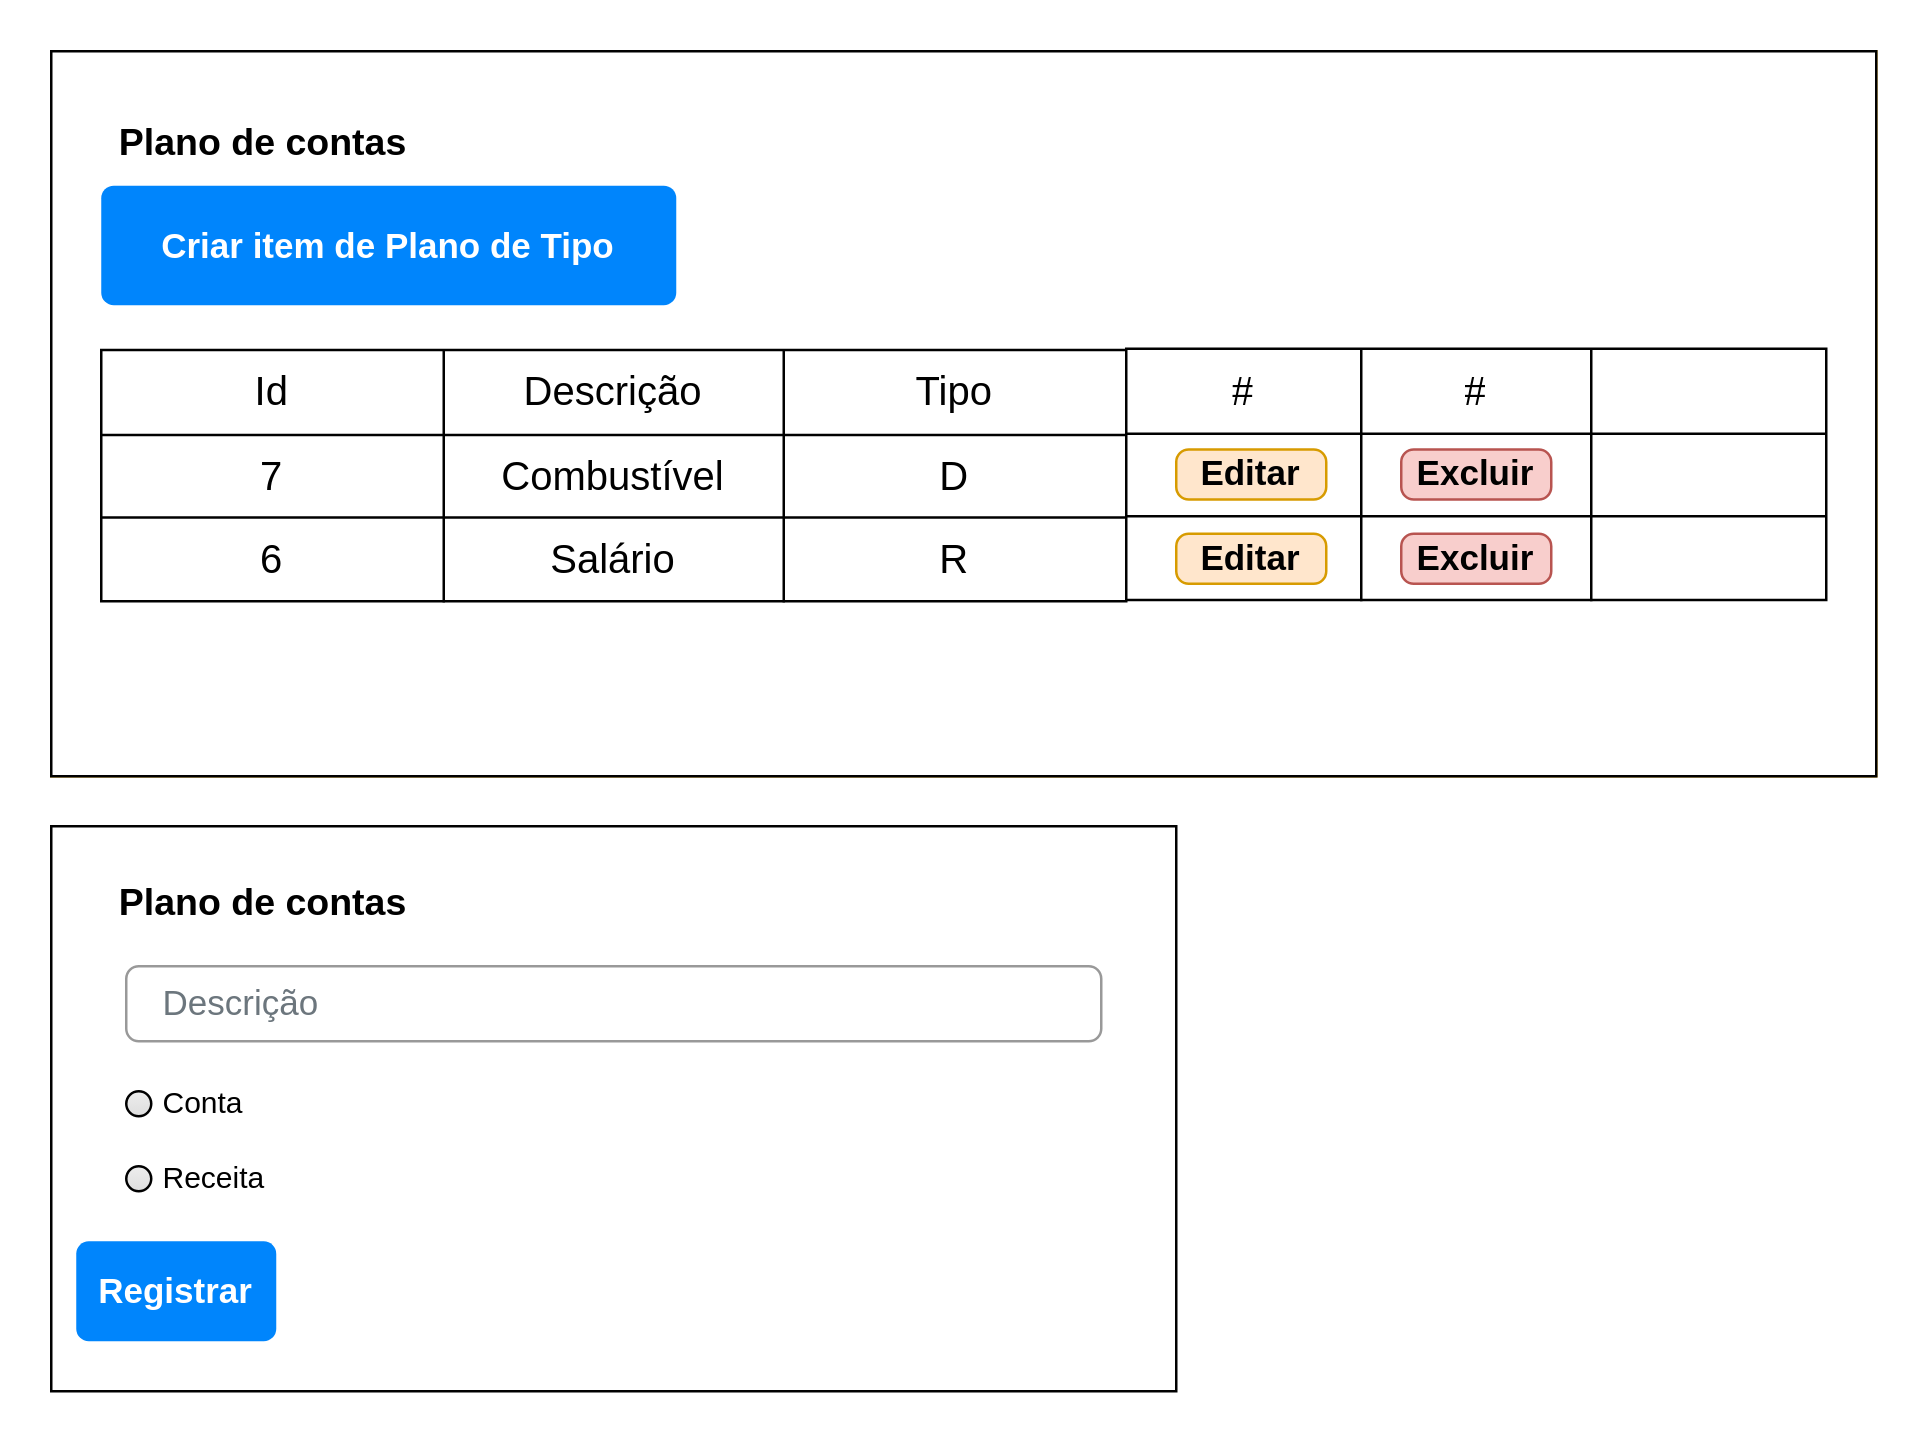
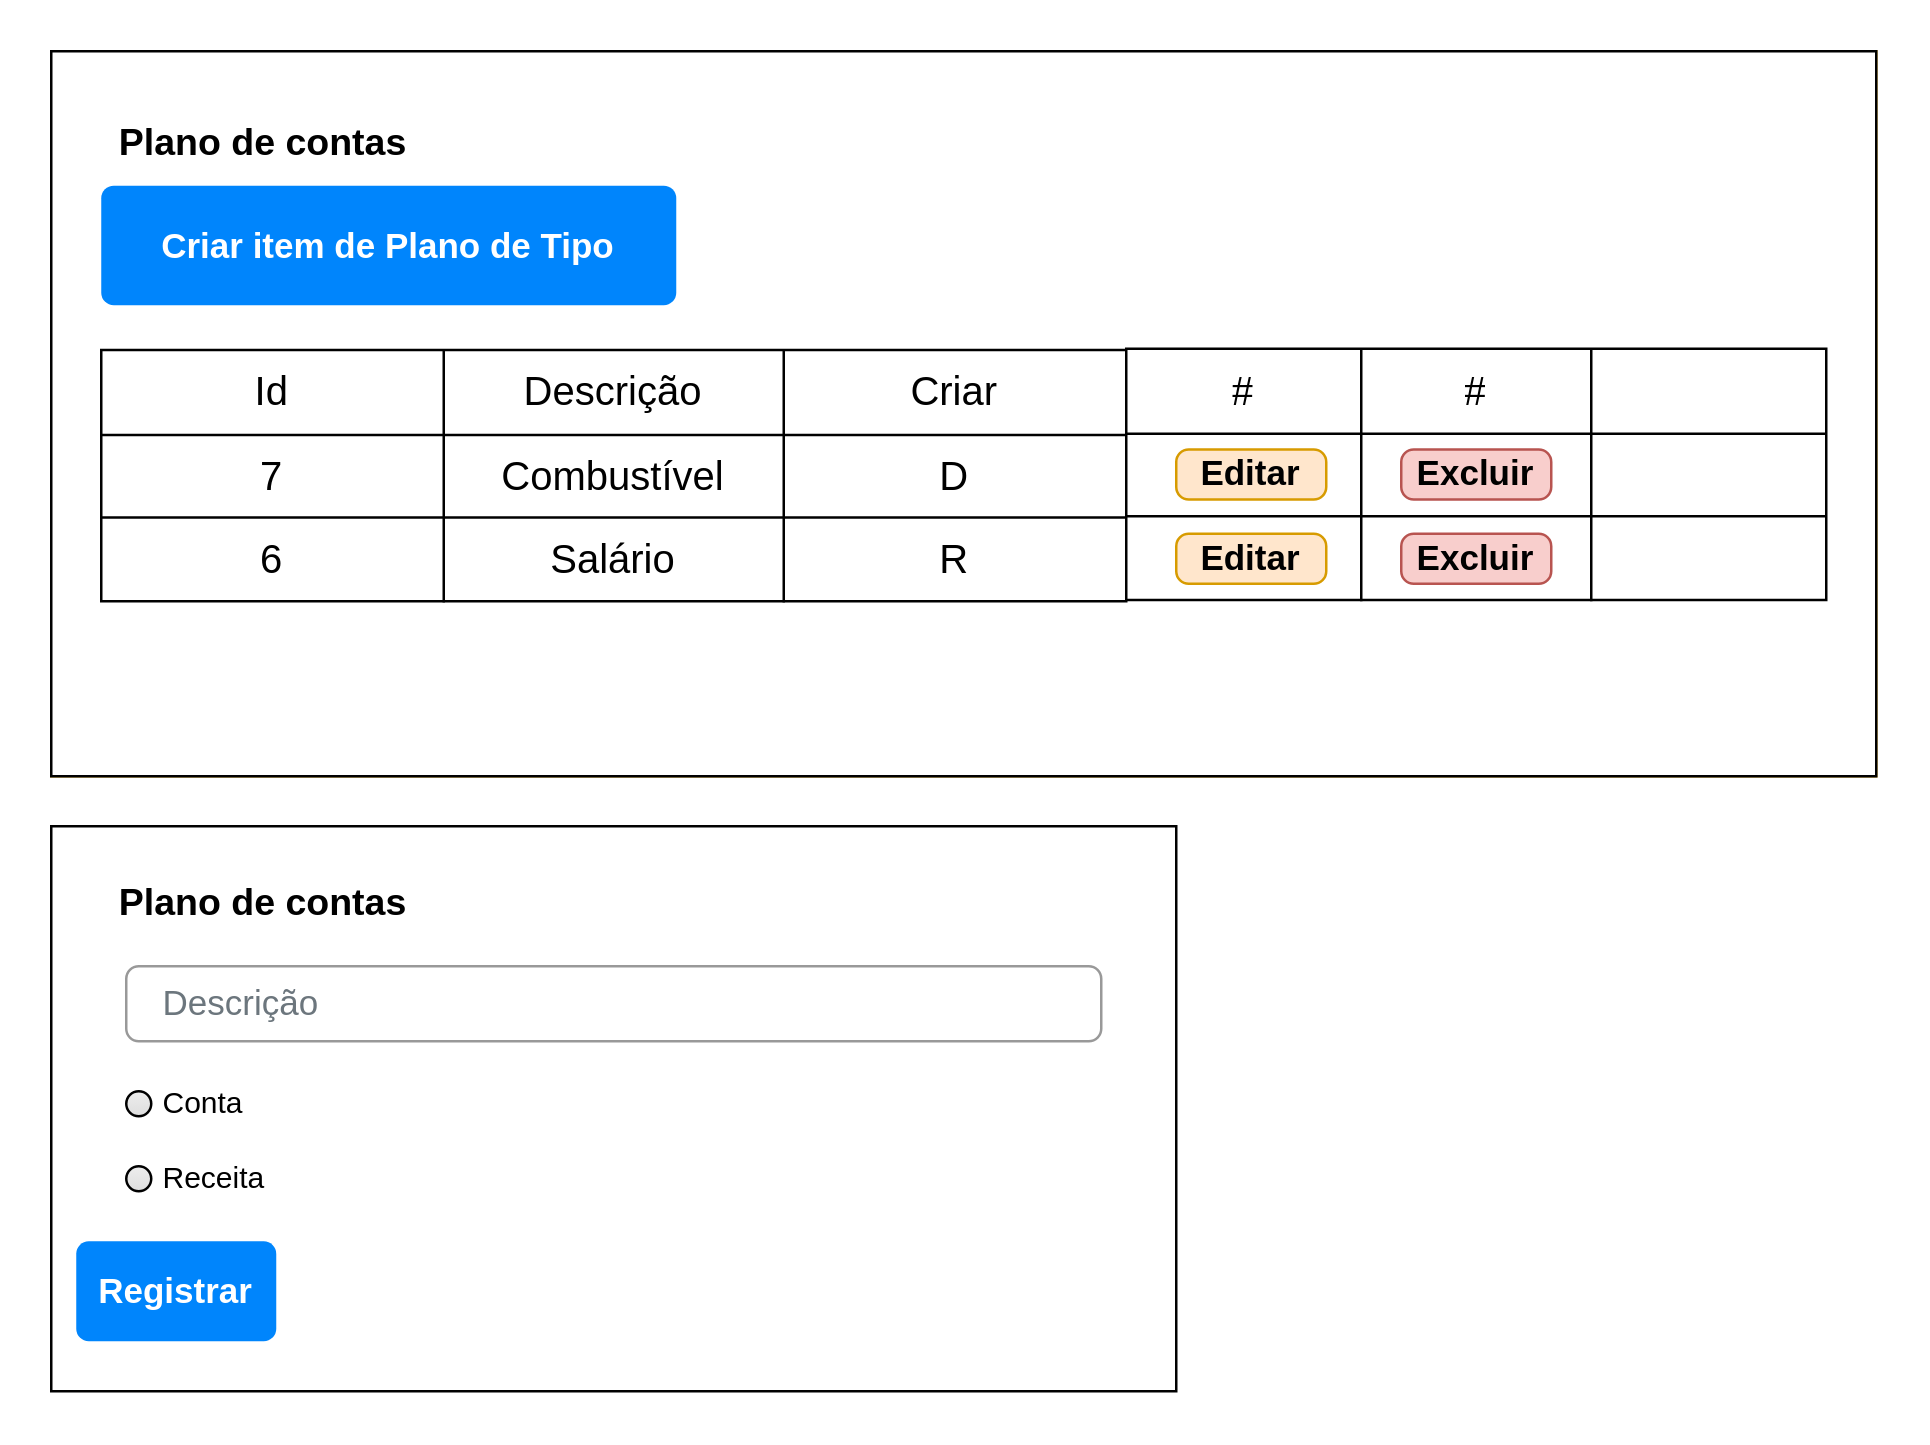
  <mxCell id="0" />
  <mxCell id="1" parent="0" />
  <mxCell id="2" value="" style="group;fillColor=#ffe6cc;strokeColor=#d79b00;" vertex="1" connectable="0" parent="1"><mxGeometry x="20" y="20" width="730" height="290" as="geometry" /></mxCell>
  <mxCell id="3" value="" style="rounded=0;whiteSpace=wrap;html=1;" vertex="1" parent="2"><mxGeometry width="730" height="290" as="geometry" /></mxCell>
  <mxCell id="4" value="Plano de contas" style="text;html=1;strokeColor=none;fillColor=none;align=center;verticalAlign=middle;whiteSpace=wrap;rounded=0;fontStyle=1;fontSize=15;" vertex="1" parent="2"><mxGeometry x="10" y="17.92" width="150" height="35.841" as="geometry" /></mxCell>
  <mxCell id="5" value="Criar item de Plano de Tipo" style="html=1;shadow=0;dashed=0;shape=mxgraph.bootstrap.rrect;rSize=5;strokeColor=none;strokeWidth=1;fillColor=#0085FC;fontColor=#FFFFFF;whiteSpace=wrap;align=center;verticalAlign=middle;spacingLeft=0;fontStyle=1;fontSize=14;spacing=5;" vertex="1" parent="2"><mxGeometry x="20" y="53.761" width="230" height="47.788" as="geometry" /></mxCell>
  <mxCell id="6" value="" style="shape=table;startSize=0;container=1;collapsible=0;childLayout=tableLayout;fontSize=16;" vertex="1" parent="2"><mxGeometry x="20" y="119.47" width="410" height="100.53" as="geometry" /></mxCell>
  <mxCell id="7" value="" style="shape=tableRow;horizontal=0;startSize=0;swimlaneHead=0;swimlaneBody=0;strokeColor=inherit;top=0;left=0;bottom=0;right=0;collapsible=0;dropTarget=0;fillColor=none;points=[[0,0.5],[1,0.5]];portConstraint=eastwest;fontSize=16;" vertex="1" parent="6"><mxGeometry width="410" height="34" as="geometry" /></mxCell>
  <mxCell id="8" value="Id" style="shape=partialRectangle;html=1;whiteSpace=wrap;connectable=0;strokeColor=inherit;overflow=hidden;fillColor=none;top=0;left=0;bottom=0;right=0;pointerEvents=1;fontSize=16;" vertex="1" parent="7"><mxGeometry width="137" height="34" as="geometry"><mxRectangle width="137" height="34" as="alternateBounds" /></mxGeometry></mxCell>
  <mxCell id="9" value="Descrição" style="shape=partialRectangle;html=1;whiteSpace=wrap;connectable=0;strokeColor=inherit;overflow=hidden;fillColor=none;top=0;left=0;bottom=0;right=0;pointerEvents=1;fontSize=16;" vertex="1" parent="7"><mxGeometry x="137" width="136" height="34" as="geometry"><mxRectangle width="136" height="34" as="alternateBounds" /></mxGeometry></mxCell>
- <mxCell id="10" value="Tipo" style="shape=partialRectangle;html=1;whiteSpace=wrap;connectable=0;strokeColor=inherit;overflow=hidden;fillColor=none;top=0;left=0;bottom=0;right=0;pointerEvents=1;fontSize=16;" vertex="1" parent="7"><mxGeometry x="273" width="137" height="34" as="geometry"><mxRectangle width="137" height="34" as="alternateBounds" /></mxGeometry></mxCell>
+ <mxCell id="10" value="Criar" style="shape=partialRectangle;html=1;whiteSpace=wrap;connectable=0;strokeColor=inherit;overflow=hidden;fillColor=none;top=0;left=0;bottom=0;right=0;pointerEvents=1;fontSize=16;" vertex="1" parent="7"><mxGeometry x="273" width="137" height="34" as="geometry"><mxRectangle width="137" height="34" as="alternateBounds" /></mxGeometry></mxCell>
  <mxCell id="11" value="" style="shape=tableRow;horizontal=0;startSize=0;swimlaneHead=0;swimlaneBody=0;strokeColor=inherit;top=0;left=0;bottom=0;right=0;collapsible=0;dropTarget=0;fillColor=none;points=[[0,0.5],[1,0.5]];portConstraint=eastwest;fontSize=16;" vertex="1" parent="6"><mxGeometry y="34" width="410" height="33" as="geometry" /></mxCell>
  <mxCell id="12" value="7" style="shape=partialRectangle;html=1;whiteSpace=wrap;connectable=0;strokeColor=inherit;overflow=hidden;fillColor=none;top=0;left=0;bottom=0;right=0;pointerEvents=1;fontSize=16;" vertex="1" parent="11"><mxGeometry width="137" height="33" as="geometry"><mxRectangle width="137" height="33" as="alternateBounds" /></mxGeometry></mxCell>
  <mxCell id="13" value="Combustível" style="shape=partialRectangle;html=1;whiteSpace=wrap;connectable=0;strokeColor=inherit;overflow=hidden;fillColor=none;top=0;left=0;bottom=0;right=0;pointerEvents=1;fontSize=16;" vertex="1" parent="11"><mxGeometry x="137" width="136" height="33" as="geometry"><mxRectangle width="136" height="33" as="alternateBounds" /></mxGeometry></mxCell>
  <mxCell id="14" value="D" style="shape=partialRectangle;html=1;whiteSpace=wrap;connectable=0;strokeColor=inherit;overflow=hidden;fillColor=none;top=0;left=0;bottom=0;right=0;pointerEvents=1;fontSize=16;" vertex="1" parent="11"><mxGeometry x="273" width="137" height="33" as="geometry"><mxRectangle width="137" height="33" as="alternateBounds" /></mxGeometry></mxCell>
  <mxCell id="15" value="" style="shape=tableRow;horizontal=0;startSize=0;swimlaneHead=0;swimlaneBody=0;strokeColor=inherit;top=0;left=0;bottom=0;right=0;collapsible=0;dropTarget=0;fillColor=none;points=[[0,0.5],[1,0.5]];portConstraint=eastwest;fontSize=16;" vertex="1" parent="6"><mxGeometry y="67" width="410" height="34" as="geometry" /></mxCell>
  <mxCell id="16" value="6" style="shape=partialRectangle;html=1;whiteSpace=wrap;connectable=0;strokeColor=inherit;overflow=hidden;fillColor=none;top=0;left=0;bottom=0;right=0;pointerEvents=1;fontSize=16;" vertex="1" parent="15"><mxGeometry width="137" height="34" as="geometry"><mxRectangle width="137" height="34" as="alternateBounds" /></mxGeometry></mxCell>
  <mxCell id="17" value="Salário" style="shape=partialRectangle;html=1;whiteSpace=wrap;connectable=0;strokeColor=inherit;overflow=hidden;fillColor=none;top=0;left=0;bottom=0;right=0;pointerEvents=1;fontSize=16;" vertex="1" parent="15"><mxGeometry x="137" width="136" height="34" as="geometry"><mxRectangle width="136" height="34" as="alternateBounds" /></mxGeometry></mxCell>
  <mxCell id="18" value="R" style="shape=partialRectangle;html=1;whiteSpace=wrap;connectable=0;strokeColor=inherit;overflow=hidden;fillColor=none;top=0;left=0;bottom=0;right=0;pointerEvents=1;fontSize=16;" vertex="1" parent="15"><mxGeometry x="273" width="137" height="34" as="geometry"><mxRectangle width="137" height="34" as="alternateBounds" /></mxGeometry></mxCell>
  <mxCell id="19" value="" style="shape=table;startSize=0;container=1;collapsible=0;childLayout=tableLayout;fontSize=16;" vertex="1" parent="1"><mxGeometry x="450" y="139" width="280" height="100.53" as="geometry" /></mxCell>
  <mxCell id="20" value="" style="shape=tableRow;horizontal=0;startSize=0;swimlaneHead=0;swimlaneBody=0;strokeColor=inherit;top=0;left=0;bottom=0;right=0;collapsible=0;dropTarget=0;fillColor=none;points=[[0,0.5],[1,0.5]];portConstraint=eastwest;fontSize=16;" vertex="1" parent="19"><mxGeometry width="280" height="34" as="geometry" /></mxCell>
  <mxCell id="21" value="#" style="shape=partialRectangle;html=1;whiteSpace=wrap;connectable=0;strokeColor=inherit;overflow=hidden;fillColor=none;top=0;left=0;bottom=0;right=0;pointerEvents=1;fontSize=16;" vertex="1" parent="20"><mxGeometry width="94" height="34" as="geometry"><mxRectangle width="94" height="34" as="alternateBounds" /></mxGeometry></mxCell>
  <mxCell id="22" value="#" style="shape=partialRectangle;html=1;whiteSpace=wrap;connectable=0;strokeColor=inherit;overflow=hidden;fillColor=none;top=0;left=0;bottom=0;right=0;pointerEvents=1;fontSize=16;" vertex="1" parent="20"><mxGeometry x="94" width="92" height="34" as="geometry"><mxRectangle width="92" height="34" as="alternateBounds" /></mxGeometry></mxCell>
  <mxCell id="23" value="" style="shape=partialRectangle;html=1;whiteSpace=wrap;connectable=0;strokeColor=inherit;overflow=hidden;fillColor=none;top=0;left=0;bottom=0;right=0;pointerEvents=1;fontSize=16;" vertex="1" parent="20"><mxGeometry x="186" width="94" height="34" as="geometry"><mxRectangle width="94" height="34" as="alternateBounds" /></mxGeometry></mxCell>
  <mxCell id="24" value="" style="shape=tableRow;horizontal=0;startSize=0;swimlaneHead=0;swimlaneBody=0;strokeColor=inherit;top=0;left=0;bottom=0;right=0;collapsible=0;dropTarget=0;fillColor=none;points=[[0,0.5],[1,0.5]];portConstraint=eastwest;fontSize=16;" vertex="1" parent="19"><mxGeometry y="34" width="280" height="33" as="geometry" /></mxCell>
  <mxCell id="25" value="" style="shape=partialRectangle;html=1;whiteSpace=wrap;connectable=0;strokeColor=inherit;overflow=hidden;fillColor=none;top=0;left=0;bottom=0;right=0;pointerEvents=1;fontSize=16;" vertex="1" parent="24"><mxGeometry width="94" height="33" as="geometry"><mxRectangle width="94" height="33" as="alternateBounds" /></mxGeometry></mxCell>
  <mxCell id="26" value="" style="shape=partialRectangle;html=1;whiteSpace=wrap;connectable=0;strokeColor=inherit;overflow=hidden;fillColor=none;top=0;left=0;bottom=0;right=0;pointerEvents=1;fontSize=16;" vertex="1" parent="24"><mxGeometry x="94" width="92" height="33" as="geometry"><mxRectangle width="92" height="33" as="alternateBounds" /></mxGeometry></mxCell>
  <mxCell id="27" value="" style="shape=partialRectangle;html=1;whiteSpace=wrap;connectable=0;strokeColor=inherit;overflow=hidden;fillColor=none;top=0;left=0;bottom=0;right=0;pointerEvents=1;fontSize=16;" vertex="1" parent="24"><mxGeometry x="186" width="94" height="33" as="geometry"><mxRectangle width="94" height="33" as="alternateBounds" /></mxGeometry></mxCell>
  <mxCell id="28" value="" style="shape=tableRow;horizontal=0;startSize=0;swimlaneHead=0;swimlaneBody=0;strokeColor=inherit;top=0;left=0;bottom=0;right=0;collapsible=0;dropTarget=0;fillColor=none;points=[[0,0.5],[1,0.5]];portConstraint=eastwest;fontSize=16;" vertex="1" parent="19"><mxGeometry y="67" width="280" height="34" as="geometry" /></mxCell>
  <mxCell id="29" value="" style="shape=partialRectangle;html=1;whiteSpace=wrap;connectable=0;strokeColor=inherit;overflow=hidden;fillColor=none;top=0;left=0;bottom=0;right=0;pointerEvents=1;fontSize=16;" vertex="1" parent="28"><mxGeometry width="94" height="34" as="geometry"><mxRectangle width="94" height="34" as="alternateBounds" /></mxGeometry></mxCell>
  <mxCell id="30" value="" style="shape=partialRectangle;html=1;whiteSpace=wrap;connectable=0;strokeColor=inherit;overflow=hidden;fillColor=none;top=0;left=0;bottom=0;right=0;pointerEvents=1;fontSize=16;" vertex="1" parent="28"><mxGeometry x="94" width="92" height="34" as="geometry"><mxRectangle width="92" height="34" as="alternateBounds" /></mxGeometry></mxCell>
  <mxCell id="31" value="" style="shape=partialRectangle;html=1;whiteSpace=wrap;connectable=0;strokeColor=inherit;overflow=hidden;fillColor=none;top=0;left=0;bottom=0;right=0;pointerEvents=1;fontSize=16;" vertex="1" parent="28"><mxGeometry x="186" width="94" height="34" as="geometry"><mxRectangle width="94" height="34" as="alternateBounds" /></mxGeometry></mxCell>
  <mxCell id="32" value="" style="group" vertex="1" connectable="0" parent="1"><mxGeometry x="20" y="330" width="450" height="226" as="geometry" /></mxCell>
  <mxCell id="33" value="" style="rounded=0;whiteSpace=wrap;html=1;" vertex="1" parent="32"><mxGeometry width="450" height="226" as="geometry" /></mxCell>
  <mxCell id="34" value="Plano de contas" style="text;html=1;strokeColor=none;fillColor=none;align=center;verticalAlign=middle;whiteSpace=wrap;rounded=0;fontStyle=1;fontSize=15;" vertex="1" parent="32"><mxGeometry x="10" y="15" width="150" height="30" as="geometry" /></mxCell>
  <mxCell id="35" value="Conta" style="html=1;shadow=0;dashed=0;shape=mxgraph.bootstrap.radioButton2;labelPosition=right;verticalLabelPosition=middle;align=left;verticalAlign=middle;gradientColor=#DEDEDE;fillColor=#EDEDED;checked=0;spacing=5;checkedFill=#0085FC;checkedStroke=#ffffff;" vertex="1" parent="32"><mxGeometry x="30" y="106" width="10" height="10" as="geometry" /></mxCell>
  <mxCell id="36" value="Receita" style="html=1;shadow=0;dashed=0;shape=mxgraph.bootstrap.radioButton2;labelPosition=right;verticalLabelPosition=middle;align=left;verticalAlign=middle;gradientColor=#DEDEDE;fillColor=#EDEDED;checked=0;spacing=5;checkedFill=#0085FC;checkedStroke=#ffffff;" vertex="1" parent="32"><mxGeometry x="30" y="136" width="10" height="10" as="geometry" /></mxCell>
  <mxCell id="37" value="Registrar" style="html=1;shadow=0;dashed=0;shape=mxgraph.bootstrap.rrect;rSize=5;strokeColor=none;strokeWidth=1;fillColor=#0085FC;fontColor=#FFFFFF;whiteSpace=wrap;align=center;verticalAlign=middle;spacingLeft=0;fontStyle=1;fontSize=14;spacing=5;" vertex="1" parent="32"><mxGeometry x="10" y="166" width="80" height="40" as="geometry" /></mxCell>
  <mxCell id="38" value="Descrição" style="html=1;shadow=0;dashed=0;shape=mxgraph.bootstrap.rrect;rSize=5;fillColor=none;strokeColor=#999999;align=left;spacing=15;fontSize=14;fontColor=#6C767D;" vertex="1" parent="32"><mxGeometry x="30" y="56" width="390" height="30" as="geometry" /></mxCell>
  <mxCell id="39" value="Editar" style="html=1;shadow=0;dashed=0;shape=mxgraph.bootstrap.rrect;rSize=5;strokeColor=#d79b00;strokeWidth=1;fillColor=#ffe6cc;whiteSpace=wrap;align=center;verticalAlign=middle;spacingLeft=0;fontStyle=1;fontSize=14;spacing=5;" vertex="1" parent="1"><mxGeometry x="470" y="179.27" width="60" height="20" as="geometry" /></mxCell>
  <mxCell id="40" value="Editar" style="html=1;shadow=0;dashed=0;shape=mxgraph.bootstrap.rrect;rSize=5;strokeColor=#d79b00;strokeWidth=1;fillColor=#ffe6cc;whiteSpace=wrap;align=center;verticalAlign=middle;spacingLeft=0;fontStyle=1;fontSize=14;spacing=5;" vertex="1" parent="1"><mxGeometry x="470" y="213" width="60" height="20" as="geometry" /></mxCell>
  <mxCell id="41" value="Excluir" style="html=1;shadow=0;dashed=0;shape=mxgraph.bootstrap.rrect;rSize=5;strokeColor=#b85450;strokeWidth=1;fillColor=#f8cecc;whiteSpace=wrap;align=center;verticalAlign=middle;spacingLeft=0;fontStyle=1;fontSize=14;spacing=5;" vertex="1" parent="1"><mxGeometry x="560" y="179.27" width="60" height="20" as="geometry" /></mxCell>
  <mxCell id="42" value="Excluir" style="html=1;shadow=0;dashed=0;shape=mxgraph.bootstrap.rrect;rSize=5;strokeColor=#b85450;strokeWidth=1;fillColor=#f8cecc;whiteSpace=wrap;align=center;verticalAlign=middle;spacingLeft=0;fontStyle=1;fontSize=14;spacing=5;" vertex="1" parent="1"><mxGeometry x="560" y="213" width="60" height="20" as="geometry" /></mxCell>
